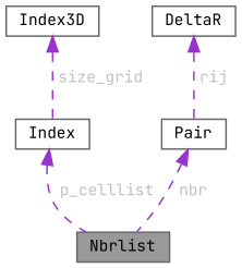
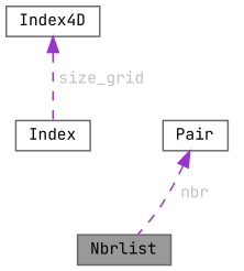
  digraph {
    fontname="JetBrains Mono"
    node [color=gray40 fillcolor=white fontname="JetBrains Mono" fontsize=10 shape=box style=filled]
    edge [color=darkorchid3 dir=back fontcolor=grey fontname="JetBrains Mono" fontsize=10 labelfontname=Helvetica labelfontsize=10 style=dashed]
    n1 [fillcolor=grey60 fontcolor=black height=0.2 label=Nbrlist width=0.4]
    n2 [height=0.2 label=Index width=0.4]
-   n3 [height=0.2 label=Index3D width=0.4]
+   n3 [height=0.2 label=Index4D width=0.4]
    n4 [height=0.2 label=Pair width=0.4]
-   n5 [height=0.2 label=DeltaR width=0.4]
-   n2 -> n1 [label=<<TABLE CELLBORDER="0" BORDER="0"><TR><TD VALIGN="top" ALIGN="LEFT" CELLPADDING="1" CELLSPACING="0">p_celllist</TD></TR> </TABLE>>]
    n3 -> n2 [label=<<TABLE CELLBORDER="0" BORDER="0"><TR><TD VALIGN="top" ALIGN="LEFT" CELLPADDING="1" CELLSPACING="0">size_grid</TD></TR> </TABLE>>]
    n4 -> n1 [label=<<TABLE CELLBORDER="0" BORDER="0"><TR><TD VALIGN="top" ALIGN="LEFT" CELLPADDING="1" CELLSPACING="0">nbr</TD></TR> </TABLE>>]
-   n5 -> n4 [label=<<TABLE CELLBORDER="0" BORDER="0"><TR><TD VALIGN="top" ALIGN="LEFT" CELLPADDING="1" CELLSPACING="0">rij</TD></TR> </TABLE>>]
  }
